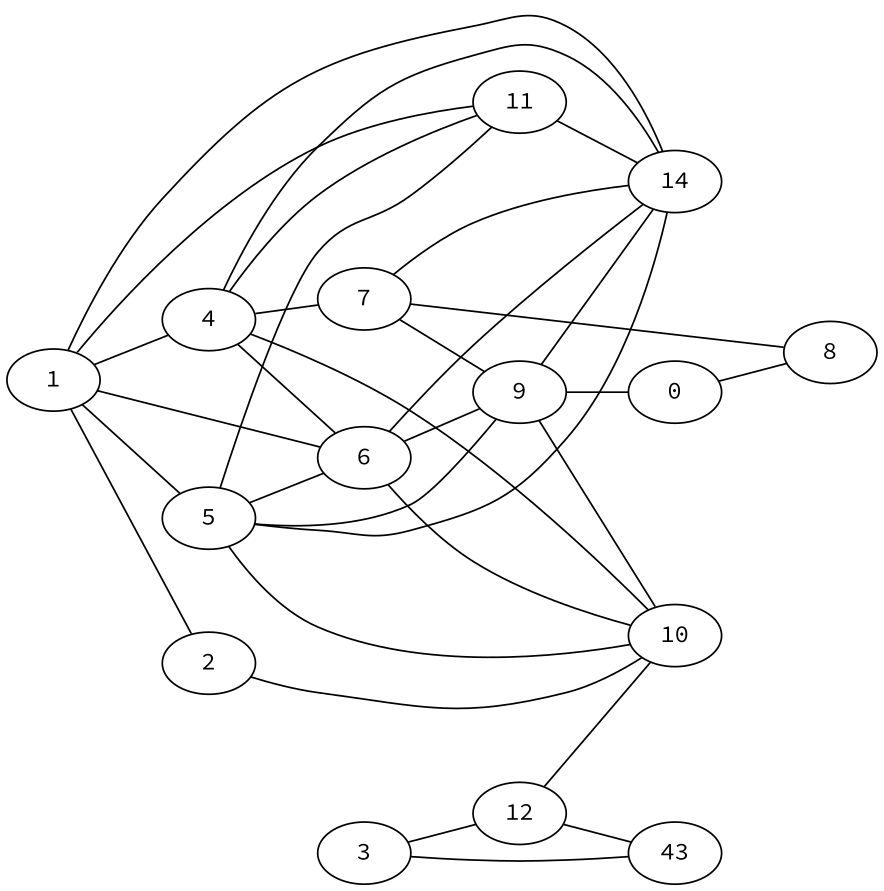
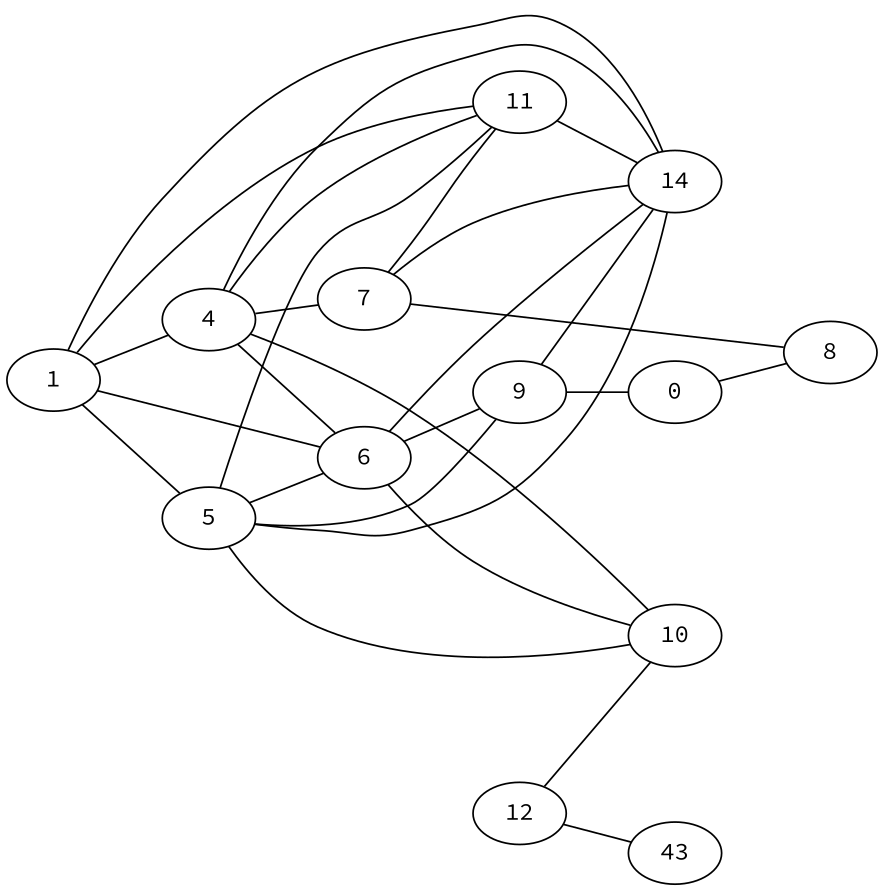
  digraph {
    fontname="Source Code Pro"
    rankdir=LR
    node [fontname="Source Code Pro"]
    edge [arrowhead=both fontname="Source Code Pro"]
    0
    8
    1
-   2
    4
    5
    6
    11
    14
    10
    7
    9
-   3
    12
    n15 [label=43]
    0 -> 8
-   1 -> 2
    1 -> 4
    1 -> 5
    1 -> 6
    1 -> 11
    1 -> 14
-   2 -> 10
    4 -> 6
    4 -> 11
    4 -> 14
    4 -> 10
    4 -> 7
    5 -> 6
    5 -> 11
    5 -> 14
    5 -> 10
    5 -> 9
    6 -> 14
    6 -> 10
    6 -> 9
    11 -> 14
    7 -> 8
-   7 -> 9
+   7 -> 11
    7 -> 14
    9 -> 0
    9 -> 14
-   9 -> 10
-   3 -> 12
-   3 -> n15
    12 -> 10
    12 -> n15
  }
